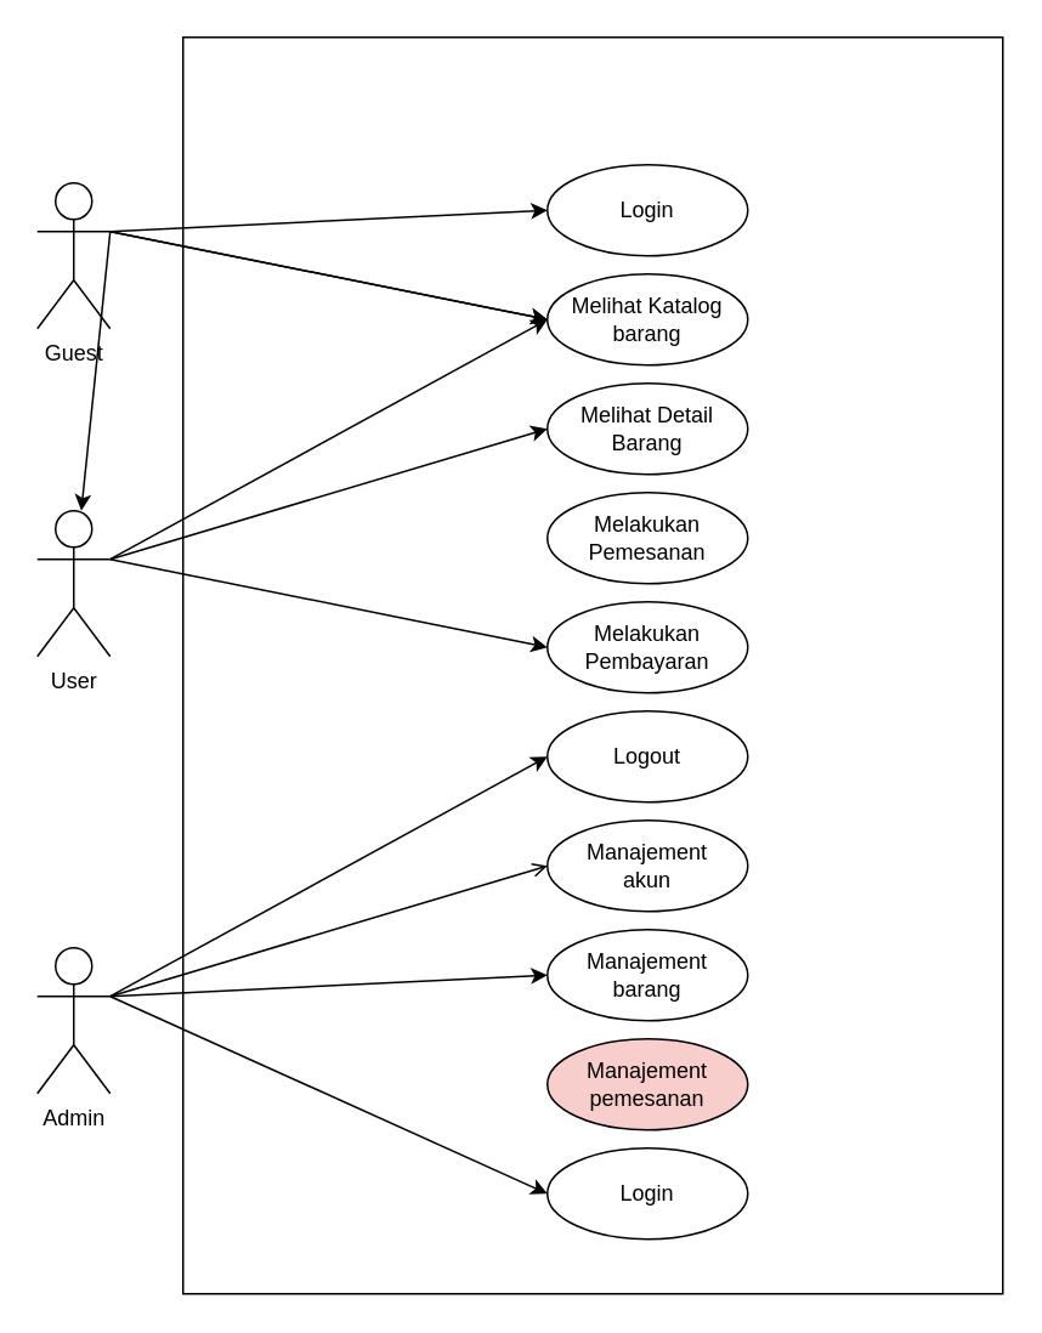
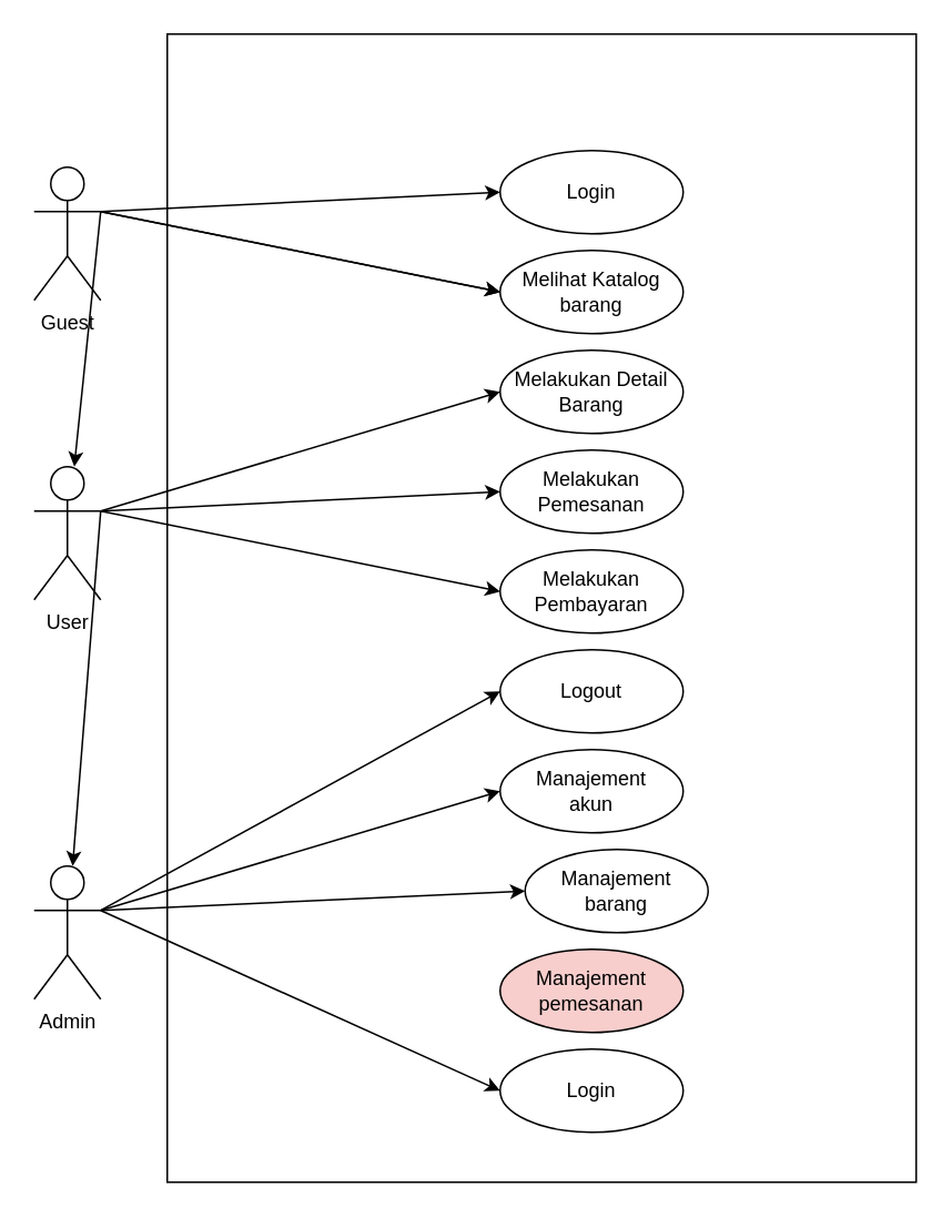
  <mxCell id="0" />
  <mxCell id="1" parent="0" />
  <mxCell id="2" value="" style="rounded=0;whiteSpace=wrap;html=1;" parent="1" vertex="1"><mxGeometry x="100" y="20" width="450" height="690" as="geometry" /></mxCell>
+ <mxCell id="3" style="edgeStyle=none;rounded=0;orthogonalLoop=1;jettySize=auto;html=1;exitX=1;exitY=0.333;exitDx=0;exitDy=0;exitPerimeter=0;entryX=0;entryY=0.5;entryDx=0;entryDy=0;" parent="1" source="5" target="18" edge="1"><mxGeometry relative="1" as="geometry"><mxPoint x="277.5" y="295" as="targetPoint" /></mxGeometry></mxCell>
  <mxCell id="4" style="edgeStyle=none;rounded=0;orthogonalLoop=1;jettySize=auto;html=1;exitX=1;exitY=0.333;exitDx=0;exitDy=0;exitPerimeter=0;entryX=0;entryY=0.5;entryDx=0;entryDy=0;" parent="1" source="5" target="8" edge="1"><mxGeometry relative="1" as="geometry" /></mxCell>
  <mxCell id="5" value="User" style="shape=umlActor;verticalLabelPosition=bottom;verticalAlign=top;html=1;outlineConnect=0;" parent="1" vertex="1"><mxGeometry x="20" y="280" width="40" height="80" as="geometry" /></mxCell>
  <mxCell id="6" value="Login" style="ellipse;whiteSpace=wrap;html=1;" parent="1" vertex="1"><mxGeometry x="300" y="90" width="110" height="50" as="geometry" /></mxCell>
  <mxCell id="7" value="Logout" style="ellipse;whiteSpace=wrap;html=1;" parent="1" vertex="1"><mxGeometry x="300" y="390" width="110" height="50" as="geometry" /></mxCell>
  <mxCell id="8" value="Melakukan Pembayaran" style="ellipse;whiteSpace=wrap;html=1;" parent="1" vertex="1"><mxGeometry x="300" y="330" width="110" height="50" as="geometry" /></mxCell>
  <mxCell id="9" value="Guest" style="shape=umlActor;verticalLabelPosition=bottom;verticalAlign=top;html=1;outlineConnect=0;" parent="1" vertex="1"><mxGeometry x="20" y="100" width="40" height="80" as="geometry" /></mxCell>
  <mxCell id="10" value="Melihat Katalog barang" style="ellipse;whiteSpace=wrap;html=1;" parent="1" vertex="1"><mxGeometry x="300" y="150" width="110" height="50" as="geometry" /></mxCell>
- <mxCell id="11" value="Melihat Detail Barang" style="ellipse;whiteSpace=wrap;html=1;" parent="1" vertex="1"><mxGeometry x="300" y="210" width="110" height="50" as="geometry" /></mxCell>
+ <mxCell id="11" value="Melakukan Detail Barang" style="ellipse;whiteSpace=wrap;html=1;" parent="1" vertex="1"><mxGeometry x="300" y="210" width="110" height="50" as="geometry" /></mxCell>
  <mxCell id="12" value="" style="endArrow=classic;html=1;exitX=1;exitY=0.333;exitDx=0;exitDy=0;exitPerimeter=0;entryX=0;entryY=0.5;entryDx=0;entryDy=0;" parent="1" source="5" target="11" edge="1"><mxGeometry width="50" height="50" relative="1" as="geometry"><mxPoint x="40" y="320" as="sourcePoint" /><mxPoint x="90" y="270" as="targetPoint" /></mxGeometry></mxCell>
- <mxCell id="13" value="" style="endArrow=classic;html=1;exitX=1;exitY=0.333;exitDx=0;exitDy=0;exitPerimeter=0;entryX=0;entryY=0.5;entryDx=0;entryDy=0;" parent="1" source="5" target="10" edge="1"><mxGeometry width="50" height="50" relative="1" as="geometry"><mxPoint x="10" y="310" as="sourcePoint" /><mxPoint x="60" y="260" as="targetPoint" /></mxGeometry></mxCell>
+ <mxCell id="13" value="" style="endArrow=classic;html=1;exitX=1;exitY=0.333;exitDx=0;exitDy=0;exitPerimeter=0;" parent="1" source="5" target="22" edge="1"><mxGeometry width="50" height="50" relative="1" as="geometry"><mxPoint x="10" y="310" as="sourcePoint" /><mxPoint x="60" y="260" as="targetPoint" /></mxGeometry></mxCell>
  <mxCell id="14" value="" style="endArrow=classic;html=1;entryX=0;entryY=0.5;entryDx=0;entryDy=0;exitX=1;exitY=0.333;exitDx=0;exitDy=0;exitPerimeter=0;" parent="1" source="9" target="6" edge="1"><mxGeometry width="50" height="50" relative="1" as="geometry"><mxPoint x="30" y="270" as="sourcePoint" /><mxPoint x="80" y="220" as="targetPoint" /></mxGeometry></mxCell>
  <mxCell id="15" value="" style="endArrow=classic;html=1;entryX=0;entryY=0.5;entryDx=0;entryDy=0;exitX=1;exitY=0.333;exitDx=0;exitDy=0;exitPerimeter=0;" parent="1" source="9" target="10" edge="1"><mxGeometry width="50" height="50" relative="1" as="geometry"><mxPoint x="30" y="260" as="sourcePoint" /><mxPoint x="80" y="210" as="targetPoint" /></mxGeometry></mxCell>
  <mxCell id="16" value="" style="endArrow=classic;html=1;entryX=0;entryY=0.5;entryDx=0;entryDy=0;exitX=1;exitY=0.333;exitDx=0;exitDy=0;exitPerimeter=0;" parent="1" source="9" target="10" edge="1"><mxGeometry width="50" height="50" relative="1" as="geometry"><mxPoint x="-30" y="280" as="sourcePoint" /><mxPoint x="20" y="230" as="targetPoint" /></mxGeometry></mxCell>
  <mxCell id="17" value="" style="endArrow=classic;html=1;exitX=1;exitY=0.333;exitDx=0;exitDy=0;exitPerimeter=0;" parent="1" source="9" target="5" edge="1"><mxGeometry width="50" height="50" relative="1" as="geometry"><mxPoint x="10" y="270" as="sourcePoint" /><mxPoint x="60" y="220" as="targetPoint" /></mxGeometry></mxCell>
  <mxCell id="18" value="Melakukan Pemesanan" style="ellipse;whiteSpace=wrap;html=1;" parent="1" vertex="1"><mxGeometry x="300" y="270" width="110" height="50" as="geometry" /></mxCell>
  <mxCell id="19" value="Manajement&lt;br&gt;akun" style="ellipse;whiteSpace=wrap;html=1;" parent="1" vertex="1"><mxGeometry x="300" y="450" width="110" height="50" as="geometry" /></mxCell>
- <mxCell id="20" value="Manajement&lt;br&gt;barang" style="ellipse;whiteSpace=wrap;html=1;" parent="1" vertex="1"><mxGeometry x="300" y="510" width="110" height="50" as="geometry" /></mxCell>
+ <mxCell id="20" value="Manajement&lt;br&gt;barang" style="ellipse;whiteSpace=wrap;html=1;" parent="1" vertex="1"><mxGeometry x="315" y="510" width="110" height="50" as="geometry" /></mxCell>
  <mxCell id="21" value="Manajement&lt;br&gt;pemesanan" style="ellipse;whiteSpace=wrap;html=1;fillColor=#f8cecc;" parent="1" vertex="1"><mxGeometry x="300" y="570" width="110" height="50" as="geometry" /></mxCell>
  <mxCell id="22" value="Admin" style="shape=umlActor;verticalLabelPosition=bottom;verticalAlign=top;html=1;outlineConnect=0;" parent="1" vertex="1"><mxGeometry x="20" y="520" width="40" height="80" as="geometry" /></mxCell>
  <mxCell id="23" value="" style="endArrow=classic;html=1;entryX=0;entryY=0.5;entryDx=0;entryDy=0;exitX=1;exitY=0.333;exitDx=0;exitDy=0;exitPerimeter=0;" parent="1" source="22" target="7" edge="1"><mxGeometry width="50" height="50" relative="1" as="geometry"><mxPoint x="140" y="630" as="sourcePoint" /><mxPoint x="190" y="580" as="targetPoint" /></mxGeometry></mxCell>
- <mxCell id="24" value="" style="endArrow=open;html=1;entryX=0;entryY=0.5;entryDx=0;entryDy=0;exitX=1;exitY=0.333;exitDx=0;exitDy=0;exitPerimeter=0;" parent="1" source="22" target="19" edge="1"><mxGeometry width="50" height="50" relative="1" as="geometry"><mxPoint x="30" y="740" as="sourcePoint" /><mxPoint x="80" y="690" as="targetPoint" /></mxGeometry></mxCell>
+ <mxCell id="24" value="" style="endArrow=classic;html=1;entryX=0;entryY=0.5;entryDx=0;entryDy=0;exitX=1;exitY=0.333;exitDx=0;exitDy=0;exitPerimeter=0;" parent="1" source="22" target="19" edge="1"><mxGeometry width="50" height="50" relative="1" as="geometry"><mxPoint x="30" y="740" as="sourcePoint" /><mxPoint x="80" y="690" as="targetPoint" /></mxGeometry></mxCell>
  <mxCell id="25" value="" style="endArrow=classic;html=1;entryX=0;entryY=0.5;entryDx=0;entryDy=0;exitX=1;exitY=0.333;exitDx=0;exitDy=0;exitPerimeter=0;" parent="1" source="22" target="20" edge="1"><mxGeometry width="50" height="50" relative="1" as="geometry"><mxPoint x="30" y="750" as="sourcePoint" /><mxPoint x="80" y="700" as="targetPoint" /></mxGeometry></mxCell>
  <mxCell id="26" style="edgeStyle=orthogonalEdgeStyle;rounded=0;orthogonalLoop=1;jettySize=auto;html=1;exitX=0.5;exitY=1;exitDx=0;exitDy=0;" parent="1" source="2" target="2" edge="1"><mxGeometry relative="1" as="geometry" /></mxCell>
  <mxCell id="27" value="Login" style="ellipse;whiteSpace=wrap;html=1;" parent="1" vertex="1"><mxGeometry x="300" y="630" width="110" height="50" as="geometry" /></mxCell>
  <mxCell id="28" value="" style="endArrow=classic;html=1;entryX=0;entryY=0.5;entryDx=0;entryDy=0;exitX=1;exitY=0.333;exitDx=0;exitDy=0;exitPerimeter=0;" parent="1" source="22" target="27" edge="1"><mxGeometry width="50" height="50" relative="1" as="geometry"><mxPoint x="30" y="770" as="sourcePoint" /><mxPoint x="80" y="720" as="targetPoint" /></mxGeometry></mxCell>
